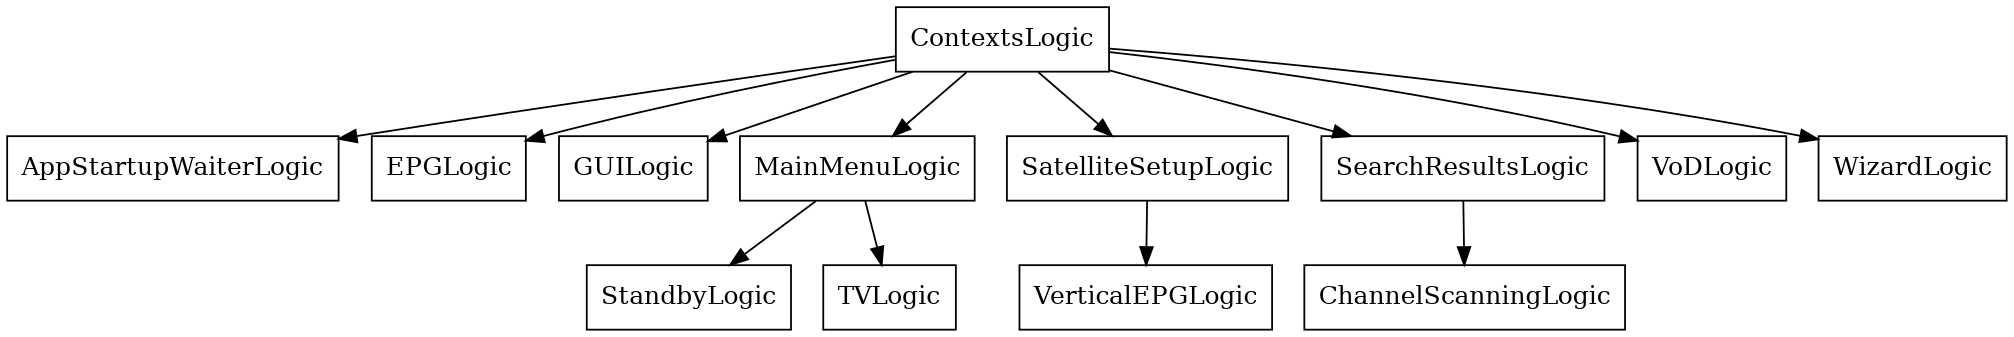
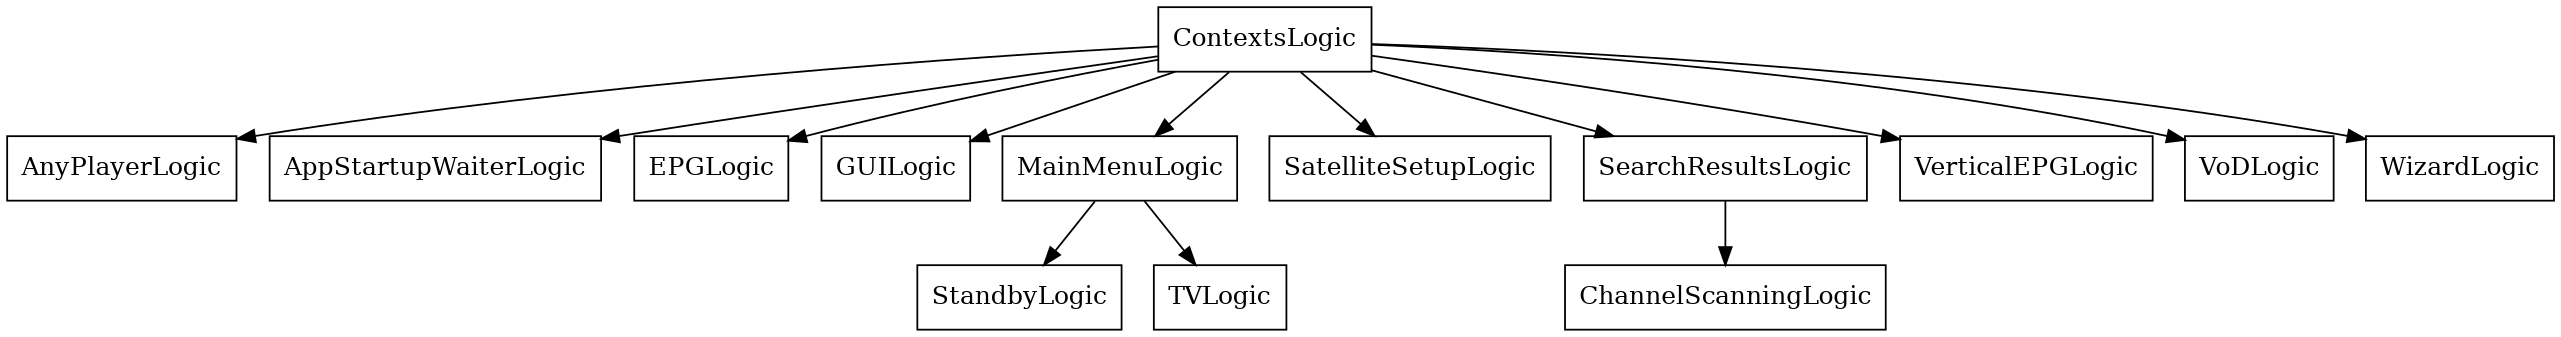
  digraph {
    node [shape=box]
    ContextsLogic [root=true]
+   AnyPlayerLogic
    AppStartupWaiterLogic
    EPGLogic
    GUILogic
    MainMenuLogic
    SatelliteSetupLogic
    SearchResultsLogic
    VerticalEPGLogic
    VoDLogic
    WizardLogic
    StandbyLogic
    TVLogic
    ChannelScanningLogic
+   ContextsLogic -> AnyPlayerLogic
    ContextsLogic -> AppStartupWaiterLogic
    ContextsLogic -> EPGLogic
    ContextsLogic -> GUILogic
    ContextsLogic -> MainMenuLogic
    ContextsLogic -> SatelliteSetupLogic
    ContextsLogic -> SearchResultsLogic
-   SatelliteSetupLogic -> VerticalEPGLogic
+   ContextsLogic -> VerticalEPGLogic
    ContextsLogic -> VoDLogic
    ContextsLogic -> WizardLogic
    MainMenuLogic -> StandbyLogic
    MainMenuLogic -> TVLogic
    SearchResultsLogic -> ChannelScanningLogic
  }
